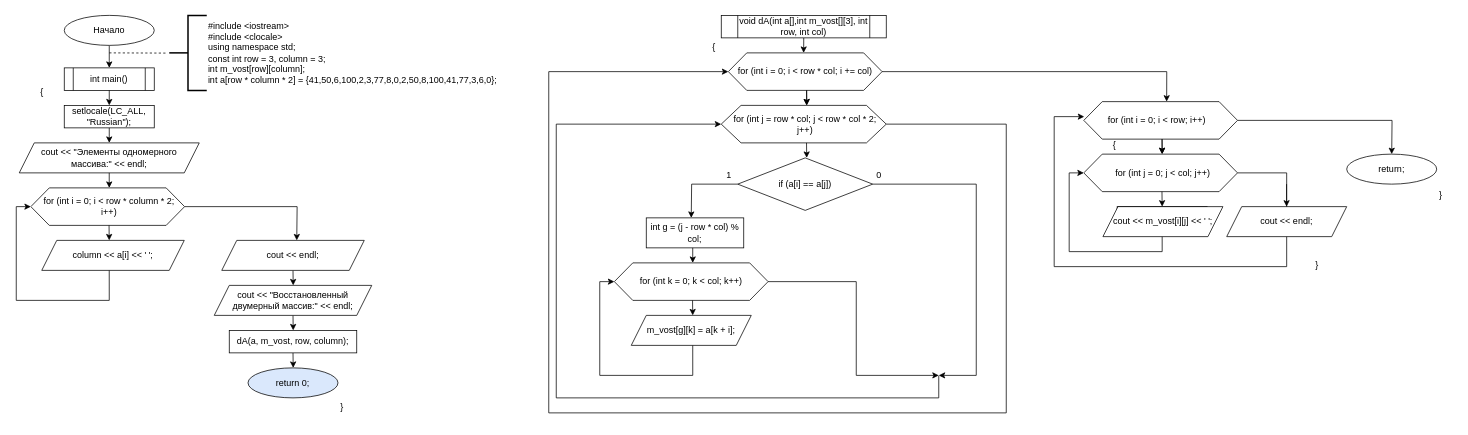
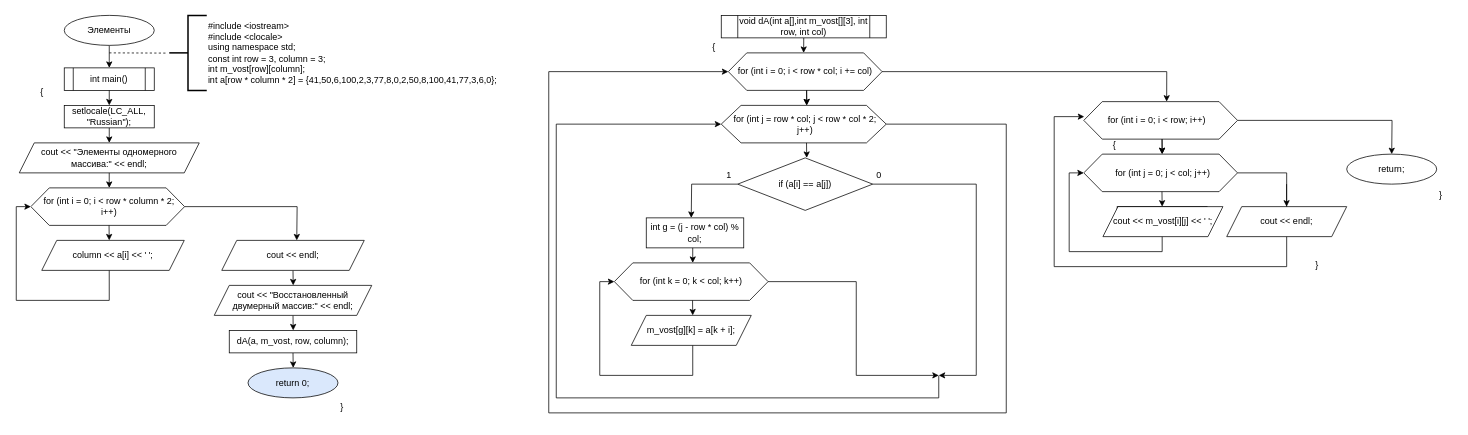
  <mxCell id="0" />
  <mxCell id="1" parent="0" />
  <mxCell id="2" value="" style="edgeStyle=orthogonalEdgeStyle;rounded=0;orthogonalLoop=1;jettySize=auto;html=1;" edge="1" source="3" parent="1"><mxGeometry relative="1" as="geometry"><mxPoint x="145" y="90" as="targetPoint" /></mxGeometry></mxCell>
- <mxCell id="3" value="Начало" style="ellipse;whiteSpace=wrap;html=1;" vertex="1" parent="1"><mxGeometry x="85" y="20" width="120" height="40" as="geometry" /></mxCell>
+ <mxCell id="3" value="Элементы" style="ellipse;whiteSpace=wrap;html=1;" vertex="1" parent="1"><mxGeometry x="85" y="20" width="120" height="40" as="geometry" /></mxCell>
  <mxCell id="4" value="int main()" style="shape=process;whiteSpace=wrap;html=1;backgroundOutline=1;" vertex="1" parent="1"><mxGeometry x="85" y="90" width="120" height="30" as="geometry" /></mxCell>
  <mxCell id="5" value="" style="edgeStyle=orthogonalEdgeStyle;rounded=0;orthogonalLoop=1;jettySize=auto;html=1;" edge="1" parent="1"><mxGeometry relative="1" as="geometry"><mxPoint x="145" y="120" as="sourcePoint" /><mxPoint x="145" y="140" as="targetPoint" /></mxGeometry></mxCell>
  <mxCell id="6" value="setlocale(LC_ALL, &quot;Russian&quot;);" style="rounded=0;whiteSpace=wrap;html=1;" vertex="1" parent="1"><mxGeometry x="85" y="140" width="120" height="30" as="geometry" /></mxCell>
  <mxCell id="7" value="" style="edgeStyle=orthogonalEdgeStyle;rounded=0;orthogonalLoop=1;jettySize=auto;html=1;" edge="1" parent="1"><mxGeometry relative="1" as="geometry"><mxPoint x="145" y="170" as="sourcePoint" /><mxPoint x="145" y="190" as="targetPoint" /></mxGeometry></mxCell>
  <mxCell id="8" value="&lt;div&gt;#include &amp;lt;iostream&amp;gt;&lt;/div&gt;&lt;div&gt;#include &amp;lt;clocale&amp;gt;&lt;/div&gt;&lt;div&gt;using namespace std;&lt;/div&gt;&lt;div&gt;&lt;div&gt;const int row = 3, column = 3;&amp;nbsp;&lt;/div&gt;&lt;div&gt;int m_vost[row][column];&amp;nbsp;&lt;/div&gt;&lt;/div&gt;&lt;div&gt;int a[row * column * 2] = {41,50,6,100,2,3,77,8,0,2,50,8,100,41,77,3,6,0};&lt;br&gt;&lt;/div&gt;" style="strokeWidth=2;html=1;shape=mxgraph.flowchart.annotation_2;align=left;labelPosition=right;pointerEvents=1;" vertex="1" parent="1"><mxGeometry x="225" y="20" width="50" height="100" as="geometry" /></mxCell>
  <mxCell id="9" value="" style="endArrow=none;dashed=1;html=1;rounded=0;entryX=-0.04;entryY=0.503;entryDx=0;entryDy=0;entryPerimeter=0;" edge="1" target="8" parent="1"><mxGeometry width="50" height="50" relative="1" as="geometry"><mxPoint x="145" y="70" as="sourcePoint" /><mxPoint x="215" y="70" as="targetPoint" /></mxGeometry></mxCell>
  <mxCell id="10" value="cout &amp;lt;&amp;lt; &quot;Элементы одномерного массива:&quot; &amp;lt;&amp;lt; endl;" style="shape=parallelogram;perimeter=parallelogramPerimeter;whiteSpace=wrap;html=1;fixedSize=1;" vertex="1" parent="1"><mxGeometry x="25" y="190" width="240" height="40" as="geometry" /></mxCell>
  <mxCell id="11" value="" style="edgeStyle=orthogonalEdgeStyle;rounded=0;orthogonalLoop=1;jettySize=auto;html=1;" edge="1" parent="1"><mxGeometry relative="1" as="geometry"><mxPoint x="144.971" y="230" as="sourcePoint" /><mxPoint x="144.971" y="250" as="targetPoint" /></mxGeometry></mxCell>
  <mxCell id="12" style="edgeStyle=orthogonalEdgeStyle;rounded=0;orthogonalLoop=1;jettySize=auto;html=1;exitX=1;exitY=0.5;exitDx=0;exitDy=0;" edge="1" source="13" parent="1"><mxGeometry relative="1" as="geometry"><mxPoint x="395" y="320" as="targetPoint" /></mxGeometry></mxCell>
  <mxCell id="13" value="" style="verticalLabelPosition=bottom;verticalAlign=top;html=1;shape=hexagon;perimeter=hexagonPerimeter2;arcSize=6;size=0.12;" vertex="1" parent="1"><mxGeometry x="40.471" y="250" width="205" height="50" as="geometry" /></mxCell>
  <mxCell id="14" value="" style="edgeStyle=orthogonalEdgeStyle;rounded=0;orthogonalLoop=1;jettySize=auto;html=1;" edge="1" parent="1"><mxGeometry relative="1" as="geometry"><mxPoint x="144.731" y="300" as="sourcePoint" /><mxPoint x="144.971" y="320" as="targetPoint" /></mxGeometry></mxCell>
  <mxCell id="15" value="for (int i = 0; i &amp;lt; row * column * 2; i++)" style="text;html=1;align=center;verticalAlign=middle;whiteSpace=wrap;rounded=0;" vertex="1" parent="1"><mxGeometry x="55" y="260" width="180" height="30" as="geometry" /></mxCell>
  <mxCell id="16" value="" style="edgeStyle=orthogonalEdgeStyle;rounded=0;orthogonalLoop=1;jettySize=auto;html=1;entryX=0;entryY=0.5;entryDx=0;entryDy=0;" edge="1" target="13" parent="1"><mxGeometry relative="1" as="geometry"><mxPoint x="144.971" y="350" as="sourcePoint" /><mxPoint x="24.971" y="320" as="targetPoint" /><Array as="points"><mxPoint x="144.971" y="400" /><mxPoint x="20.971" y="400" /><mxPoint x="20.971" y="275" /></Array></mxGeometry></mxCell>
  <mxCell id="17" value="column &amp;lt;&amp;lt; a[i] &amp;lt;&amp;lt; ' ';" style="shape=parallelogram;perimeter=parallelogramPerimeter;whiteSpace=wrap;html=1;fixedSize=1;" vertex="1" parent="1"><mxGeometry x="55" y="320" width="190" height="40" as="geometry" /></mxCell>
  <mxCell id="18" style="edgeStyle=orthogonalEdgeStyle;rounded=0;orthogonalLoop=1;jettySize=auto;html=1;exitX=0.5;exitY=1;exitDx=0;exitDy=0;" edge="1" parent="1" source="19"><mxGeometry relative="1" as="geometry"><mxPoint x="390.286" y="380" as="targetPoint" /></mxGeometry></mxCell>
  <mxCell id="19" value="cout &amp;lt;&amp;lt; endl;" style="shape=parallelogram;perimeter=parallelogramPerimeter;whiteSpace=wrap;html=1;fixedSize=1;" vertex="1" parent="1"><mxGeometry x="295" y="320" width="190" height="40" as="geometry" /></mxCell>
  <mxCell id="20" style="edgeStyle=orthogonalEdgeStyle;rounded=0;orthogonalLoop=1;jettySize=auto;html=1;exitX=0.5;exitY=1;exitDx=0;exitDy=0;" edge="1" parent="1" source="21"><mxGeometry relative="1" as="geometry"><mxPoint x="390.286" y="440" as="targetPoint" /></mxGeometry></mxCell>
  <mxCell id="21" value="cout &amp;lt;&amp;lt; &quot;Восстановленный двумерный массив:&quot; &amp;lt;&amp;lt; endl;" style="shape=parallelogram;perimeter=parallelogramPerimeter;whiteSpace=wrap;html=1;fixedSize=1;" vertex="1" parent="1"><mxGeometry x="285" y="380" width="210" height="40" as="geometry" /></mxCell>
  <mxCell id="22" style="edgeStyle=orthogonalEdgeStyle;rounded=0;orthogonalLoop=1;jettySize=auto;html=1;exitX=0.5;exitY=1;exitDx=0;exitDy=0;" edge="1" parent="1" source="23"><mxGeometry relative="1" as="geometry"><mxPoint x="390.286" y="490" as="targetPoint" /></mxGeometry></mxCell>
  <mxCell id="23" value="dA(a, m_vost, row, column);" style="rounded=0;whiteSpace=wrap;html=1;" vertex="1" parent="1"><mxGeometry x="305" y="440" width="170" height="30" as="geometry" /></mxCell>
  <mxCell id="24" value="return 0;" style="ellipse;whiteSpace=wrap;html=1;fillColor=#dae8fc;" vertex="1" parent="1"><mxGeometry x="330" y="490" width="120" height="40" as="geometry" /></mxCell>
  <mxCell id="25" style="edgeStyle=orthogonalEdgeStyle;rounded=0;orthogonalLoop=1;jettySize=auto;html=1;exitX=0.5;exitY=1;exitDx=0;exitDy=0;" edge="1" parent="1" source="26"><mxGeometry relative="1" as="geometry"><mxPoint x="1070.857" y="70" as="targetPoint" /></mxGeometry></mxCell>
  <mxCell id="26" value="void dA(int a[],int m_vost[][3], int row, int col)" style="shape=process;whiteSpace=wrap;html=1;backgroundOutline=1;" vertex="1" parent="1"><mxGeometry x="961" y="20" width="220" height="30" as="geometry" /></mxCell>
  <mxCell id="27" value="" style="verticalLabelPosition=bottom;verticalAlign=top;html=1;shape=hexagon;perimeter=hexagonPerimeter2;arcSize=6;size=0.12;" vertex="1" parent="1"><mxGeometry x="970.443" y="70" width="205" height="50" as="geometry" /></mxCell>
  <mxCell id="28" value="" style="edgeStyle=orthogonalEdgeStyle;rounded=0;orthogonalLoop=1;jettySize=auto;html=1;" edge="1" parent="1"><mxGeometry relative="1" as="geometry"><mxPoint x="1074.703" y="120" as="sourcePoint" /><mxPoint x="1074.943" y="140" as="targetPoint" /></mxGeometry></mxCell>
  <mxCell id="29" value="for (int i = 0; i &amp;lt; row * col; i += col)" style="text;html=1;align=center;verticalAlign=middle;whiteSpace=wrap;rounded=0;" vertex="1" parent="1"><mxGeometry x="977.94" y="80" width="190" height="30" as="geometry" /></mxCell>
  <mxCell id="30" value="" style="edgeStyle=orthogonalEdgeStyle;rounded=0;orthogonalLoop=1;jettySize=auto;html=1;" edge="1" parent="1"><mxGeometry relative="1" as="geometry"><mxPoint x="1074.943" y="120" as="sourcePoint" /><mxPoint x="1074.943" y="140" as="targetPoint" /></mxGeometry></mxCell>
  <mxCell id="31" style="edgeStyle=orthogonalEdgeStyle;rounded=0;orthogonalLoop=1;jettySize=auto;html=1;exitX=1;exitY=0.5;exitDx=0;exitDy=0;entryX=0;entryY=0.5;entryDx=0;entryDy=0;" edge="1" parent="1" source="32" target="27"><mxGeometry relative="1" as="geometry"><Array as="points"><mxPoint x="1341" y="165" /><mxPoint x="1341" y="550" /><mxPoint x="731" y="550" /><mxPoint x="731" y="95" /></Array></mxGeometry></mxCell>
  <mxCell id="32" value="" style="verticalLabelPosition=bottom;verticalAlign=top;html=1;shape=hexagon;perimeter=hexagonPerimeter2;arcSize=6;size=0.12;" vertex="1" parent="1"><mxGeometry x="961" y="140" width="220" height="50" as="geometry" /></mxCell>
  <mxCell id="33" value="" style="edgeStyle=orthogonalEdgeStyle;rounded=0;orthogonalLoop=1;jettySize=auto;html=1;" edge="1" parent="1"><mxGeometry relative="1" as="geometry"><mxPoint x="1074.703" y="190" as="sourcePoint" /><mxPoint x="1074.943" y="210" as="targetPoint" /></mxGeometry></mxCell>
  <mxCell id="34" value="for (int j = row * col; j &amp;lt; row * col * 2; j++)" style="text;html=1;align=center;verticalAlign=middle;whiteSpace=wrap;rounded=0;" vertex="1" parent="1"><mxGeometry x="972.94" y="150" width="200" height="30" as="geometry" /></mxCell>
  <mxCell id="35" style="edgeStyle=orthogonalEdgeStyle;rounded=0;orthogonalLoop=1;jettySize=auto;html=1;exitX=0;exitY=0.5;exitDx=0;exitDy=0;" edge="1" parent="1" source="37"><mxGeometry relative="1" as="geometry"><mxPoint x="921" y="290" as="targetPoint" /></mxGeometry></mxCell>
  <mxCell id="36" style="edgeStyle=orthogonalEdgeStyle;rounded=0;orthogonalLoop=1;jettySize=auto;html=1;exitX=1;exitY=0.5;exitDx=0;exitDy=0;" edge="1" parent="1" source="37"><mxGeometry relative="1" as="geometry"><mxPoint x="1251" y="500" as="targetPoint" /><Array as="points"><mxPoint x="1301" y="245" /><mxPoint x="1301" y="500" /></Array></mxGeometry></mxCell>
  <mxCell id="37" value="if (a[i] == a[j])" style="rhombus;whiteSpace=wrap;html=1;" vertex="1" parent="1"><mxGeometry x="982.94" y="210" width="180" height="70" as="geometry" /></mxCell>
  <mxCell id="38" value="int g = (j - row * col) % col;" style="rounded=0;whiteSpace=wrap;html=1;" vertex="1" parent="1"><mxGeometry x="861" y="290" width="130" height="40" as="geometry" /></mxCell>
  <mxCell id="39" value="" style="edgeStyle=orthogonalEdgeStyle;rounded=0;orthogonalLoop=1;jettySize=auto;html=1;" edge="1" parent="1"><mxGeometry relative="1" as="geometry"><mxPoint x="922.971" y="330" as="sourcePoint" /><mxPoint x="922.971" y="350" as="targetPoint" /></mxGeometry></mxCell>
  <mxCell id="40" style="edgeStyle=orthogonalEdgeStyle;rounded=0;orthogonalLoop=1;jettySize=auto;html=1;exitX=1;exitY=0.5;exitDx=0;exitDy=0;" edge="1" source="41" parent="1"><mxGeometry relative="1" as="geometry"><mxPoint x="1251" y="500" as="targetPoint" /><Array as="points"><mxPoint x="1141" y="375" /><mxPoint x="1141" y="500" /><mxPoint x="1251" y="500" /></Array></mxGeometry></mxCell>
  <mxCell id="41" value="" style="verticalLabelPosition=bottom;verticalAlign=top;html=1;shape=hexagon;perimeter=hexagonPerimeter2;arcSize=6;size=0.12;" vertex="1" parent="1"><mxGeometry x="818.471" y="350" width="205" height="50" as="geometry" /></mxCell>
  <mxCell id="42" value="" style="edgeStyle=orthogonalEdgeStyle;rounded=0;orthogonalLoop=1;jettySize=auto;html=1;" edge="1" parent="1"><mxGeometry relative="1" as="geometry"><mxPoint x="922.731" y="400" as="sourcePoint" /><mxPoint x="922.971" y="420" as="targetPoint" /></mxGeometry></mxCell>
  <mxCell id="43" value="for (int k = 0; k &amp;lt; col; k++)" style="text;html=1;align=center;verticalAlign=middle;whiteSpace=wrap;rounded=0;" vertex="1" parent="1"><mxGeometry x="841" y="360" width="160" height="30" as="geometry" /></mxCell>
  <mxCell id="44" value="" style="edgeStyle=orthogonalEdgeStyle;rounded=0;orthogonalLoop=1;jettySize=auto;html=1;entryX=0;entryY=0.5;entryDx=0;entryDy=0;" edge="1" target="41" parent="1"><mxGeometry relative="1" as="geometry"><mxPoint x="922.971" y="450" as="sourcePoint" /><mxPoint x="802.971" y="420" as="targetPoint" /><Array as="points"><mxPoint x="922.971" y="500" /><mxPoint x="798.971" y="500" /><mxPoint x="798.971" y="375" /></Array></mxGeometry></mxCell>
  <mxCell id="45" value="m_vost[g][k] = a[k + i];" style="shape=parallelogram;perimeter=parallelogramPerimeter;whiteSpace=wrap;html=1;fixedSize=1;" vertex="1" parent="1"><mxGeometry x="841" y="420" width="160" height="40" as="geometry" /></mxCell>
  <mxCell id="46" value="{" style="text;html=1;align=center;verticalAlign=middle;resizable=0;points=[];autosize=1;strokeColor=none;fillColor=none;" vertex="1" parent="1"><mxGeometry x="40" y="108" width="30" height="30" as="geometry" /></mxCell>
  <mxCell id="47" value="}" style="text;html=1;align=center;verticalAlign=middle;resizable=0;points=[];autosize=1;strokeColor=none;fillColor=none;" vertex="1" parent="1"><mxGeometry x="440" y="528" width="30" height="30" as="geometry" /></mxCell>
  <mxCell id="48" value="1" style="text;html=1;align=center;verticalAlign=middle;resizable=0;points=[];autosize=1;strokeColor=none;fillColor=none;" vertex="1" parent="1"><mxGeometry x="956" y="218" width="30" height="30" as="geometry" /></mxCell>
  <mxCell id="49" value="0" style="text;html=1;align=center;verticalAlign=middle;resizable=0;points=[];autosize=1;strokeColor=none;fillColor=none;" vertex="1" parent="1"><mxGeometry x="1156" y="218" width="30" height="30" as="geometry" /></mxCell>
  <mxCell id="50" style="edgeStyle=orthogonalEdgeStyle;rounded=0;orthogonalLoop=1;jettySize=auto;html=1;exitX=1;exitY=0.5;exitDx=0;exitDy=0;" edge="1" parent="1" source="51"><mxGeometry relative="1" as="geometry"><mxPoint x="1854.94" y="205" as="targetPoint" /></mxGeometry></mxCell>
  <mxCell id="51" value="" style="verticalLabelPosition=bottom;verticalAlign=top;html=1;shape=hexagon;perimeter=hexagonPerimeter2;arcSize=6;size=0.12;" vertex="1" parent="1"><mxGeometry x="1444.383" y="135" width="205" height="50" as="geometry" /></mxCell>
  <mxCell id="52" value="" style="edgeStyle=orthogonalEdgeStyle;rounded=0;orthogonalLoop=1;jettySize=auto;html=1;" edge="1" parent="1"><mxGeometry relative="1" as="geometry"><mxPoint x="1548.643" y="185" as="sourcePoint" /><mxPoint x="1548.883" y="205" as="targetPoint" /></mxGeometry></mxCell>
  <mxCell id="53" value="for (int i = 0; i &amp;lt; row; i++)" style="text;html=1;align=center;verticalAlign=middle;whiteSpace=wrap;rounded=0;" vertex="1" parent="1"><mxGeometry x="1474.94" y="145" width="133.94" height="30" as="geometry" /></mxCell>
  <mxCell id="54" value="" style="edgeStyle=orthogonalEdgeStyle;rounded=0;orthogonalLoop=1;jettySize=auto;html=1;" edge="1" parent="1"><mxGeometry relative="1" as="geometry"><mxPoint x="1548.883" y="185" as="sourcePoint" /><mxPoint x="1548.883" y="205" as="targetPoint" /></mxGeometry></mxCell>
  <mxCell id="55" style="edgeStyle=orthogonalEdgeStyle;rounded=0;orthogonalLoop=1;jettySize=auto;html=1;exitX=1;exitY=0.5;exitDx=0;exitDy=0;entryX=0.003;entryY=0.4;entryDx=0;entryDy=0;entryPerimeter=0;" edge="1" source="56" target="51" parent="1"><mxGeometry relative="1" as="geometry"><mxPoint x="1384.911" y="195" as="targetPoint" /><Array as="points"><mxPoint x="1714.94" y="230" /><mxPoint x="1714.94" y="355" /><mxPoint x="1404.94" y="355" /><mxPoint x="1404.94" y="155" /></Array></mxGeometry></mxCell>
  <mxCell id="56" value="" style="verticalLabelPosition=bottom;verticalAlign=top;html=1;shape=hexagon;perimeter=hexagonPerimeter2;arcSize=6;size=0.12;" vertex="1" parent="1"><mxGeometry x="1444.383" y="205" width="205" height="50" as="geometry" /></mxCell>
  <mxCell id="57" value="" style="edgeStyle=orthogonalEdgeStyle;rounded=0;orthogonalLoop=1;jettySize=auto;html=1;" edge="1" parent="1"><mxGeometry relative="1" as="geometry"><mxPoint x="1548.643" y="255" as="sourcePoint" /><mxPoint x="1548.883" y="275" as="targetPoint" /></mxGeometry></mxCell>
  <mxCell id="58" value="for (int j = 0; j &amp;lt; col; j++)" style="text;html=1;align=center;verticalAlign=middle;whiteSpace=wrap;rounded=0;" vertex="1" parent="1"><mxGeometry x="1474.911" y="215" width="150" height="30" as="geometry" /></mxCell>
  <mxCell id="59" value="" style="edgeStyle=orthogonalEdgeStyle;rounded=0;orthogonalLoop=1;jettySize=auto;html=1;entryX=0;entryY=0.5;entryDx=0;entryDy=0;" edge="1" target="56" parent="1"><mxGeometry relative="1" as="geometry"><mxPoint x="1548.883" y="305" as="sourcePoint" /><mxPoint x="1428.883" y="275" as="targetPoint" /><Array as="points"><mxPoint x="1548.911" y="335" /><mxPoint x="1424.911" y="335" /><mxPoint x="1424.911" y="230" /></Array></mxGeometry></mxCell>
  <mxCell id="60" value="ptr[i][j] = rand() % 20;" style="rounded=0;whiteSpace=wrap;html=1;" vertex="1" parent="1"><mxGeometry x="1488.883" y="275" width="120" height="30" as="geometry" /></mxCell>
  <mxCell id="61" value="" style="endArrow=classic;html=1;rounded=0;entryX=0.539;entryY=0;entryDx=0;entryDy=0;entryPerimeter=0;exitX=1;exitY=0.5;exitDx=0;exitDy=0;" edge="1" parent="1" source="27" target="51"><mxGeometry width="50" height="50" relative="1" as="geometry"><mxPoint x="1175" y="570" as="sourcePoint" /><mxPoint x="1225" y="510" as="targetPoint" /><Array as="points"><mxPoint x="1555" y="95" /></Array></mxGeometry></mxCell>
  <mxCell id="62" value="cout &amp;lt;&amp;lt; m_vost[i][j] &amp;lt;&amp;lt; ' ';" style="shape=parallelogram;perimeter=parallelogramPerimeter;whiteSpace=wrap;html=1;fixedSize=1;" vertex="1" parent="1"><mxGeometry x="1469.91" y="275" width="160" height="40" as="geometry" /></mxCell>
  <mxCell id="63" value="cout &amp;lt;&amp;lt; endl;" style="shape=parallelogram;perimeter=parallelogramPerimeter;whiteSpace=wrap;html=1;fixedSize=1;" vertex="1" parent="1"><mxGeometry x="1634.94" y="275" width="160" height="40" as="geometry" /></mxCell>
  <mxCell id="64" value="{" style="text;html=1;align=center;verticalAlign=middle;resizable=0;points=[];autosize=1;strokeColor=none;fillColor=none;" vertex="1" parent="1"><mxGeometry x="936" y="48" width="30" height="30" as="geometry" /></mxCell>
  <mxCell id="65" value="}" style="text;html=1;align=center;verticalAlign=middle;resizable=0;points=[];autosize=1;strokeColor=none;fillColor=none;" vertex="1" parent="1"><mxGeometry x="1904.94" y="245" width="30" height="30" as="geometry" /></mxCell>
  <mxCell id="66" value="" style="endArrow=classic;html=1;rounded=0;entryX=0.539;entryY=0;entryDx=0;entryDy=0;entryPerimeter=0;" edge="1" parent="1"><mxGeometry width="50" height="50" relative="1" as="geometry"><mxPoint x="1714.77" y="245" as="sourcePoint" /><mxPoint x="1714.77" y="275" as="targetPoint" /></mxGeometry></mxCell>
  <mxCell id="67" value="return;" style="ellipse;whiteSpace=wrap;html=1;" vertex="1" parent="1"><mxGeometry x="1794.94" y="205" width="120" height="40" as="geometry" /></mxCell>
  <mxCell id="68" value="" style="endArrow=classic;html=1;rounded=0;entryX=0;entryY=0.5;entryDx=0;entryDy=0;" edge="1" parent="1" target="32"><mxGeometry width="50" height="50" relative="1" as="geometry"><mxPoint x="1251" y="500" as="sourcePoint" /><mxPoint x="1251" y="530" as="targetPoint" /><Array as="points"><mxPoint x="1251" y="530" /><mxPoint x="741" y="530" /><mxPoint x="741" y="165" /></Array></mxGeometry></mxCell>
  <mxCell id="69" value="{" style="text;html=1;align=center;verticalAlign=middle;resizable=0;points=[];autosize=1;strokeColor=none;fillColor=none;" vertex="1" parent="1"><mxGeometry x="1470" y="178" width="30" height="30" as="geometry" /></mxCell>
  <mxCell id="70" value="}" style="text;html=1;align=center;verticalAlign=middle;resizable=0;points=[];autosize=1;strokeColor=none;fillColor=none;" vertex="1" parent="1"><mxGeometry x="1740" y="338" width="30" height="30" as="geometry" /></mxCell>
